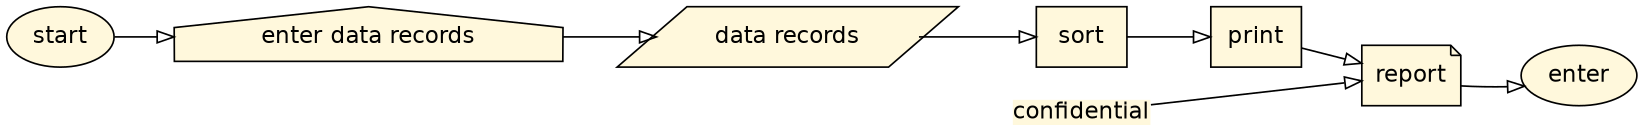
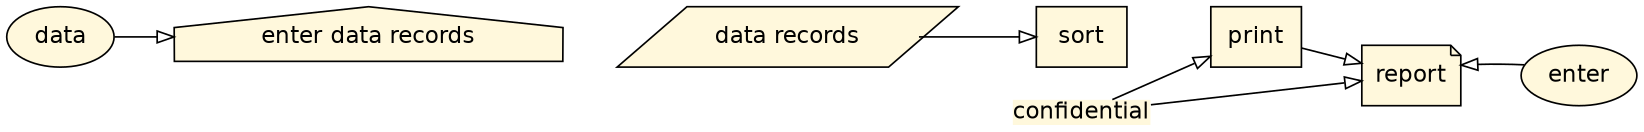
  digraph {
    rankdir=LR
    node [fillcolor=cornsilk fontname=Helvetica shape=box style=filled]
    edge [arrowhead=onormal fontname=Helvetica]
    n1 [label="enter data records" shape=house]
    n2 [label="data records" shape=parallelogram]
    n3 [label=sort]
    n4 [label=print]
    n5 [label=report shape=note]
    n6 [label=enter shape=ellipse]
    n7 [label=confidential shape=plain]
-   n8 [label=start shape=ellipse]
-   n1 -> n2
+   n8 [label=data shape=ellipse]
    n2 -> n3
-   n3 -> n4
+   n7 -> n4
    n4 -> n5
-   n5 -> n6
+   n6 -> n5
    n7 -> n5
    n8 -> n1
  }
